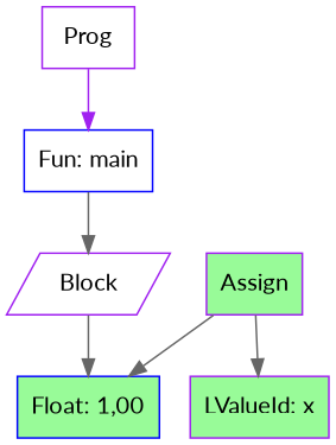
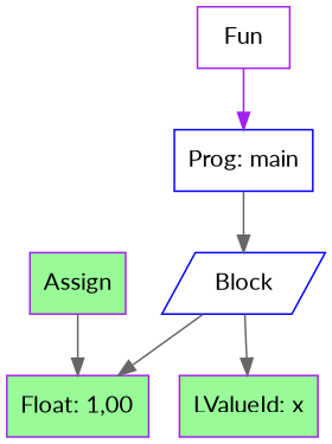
  digraph {
    fontname=Lato
    node [color=purple fillcolor=white fontname=Lato shape=box style=filled]
    edge [color=gray40 fontname=Lato]
-   n1 [label=Prog]
-   n2 [color=blue label="Fun: main"]
-   n3 [label=Block shape=parallelogram]
-   n4 [color=blue fillcolor=palegreen label="Float: 1,00"]
+   n1 [label=Fun]
+   n2 [color=blue label="Prog: main"]
+   n3 [color=blue label=Block shape=parallelogram]
+   n4 [fillcolor=palegreen label="Float: 1,00"]
    n5 [fillcolor=palegreen label=Assign]
    n6 [fillcolor=palegreen label="LValueId: x"]
    n1 -> n2 [color=purple]
    n2 -> n3
    n3 -> n4
    n5 -> n4
-   n5 -> n6
+   n3 -> n6
  }
